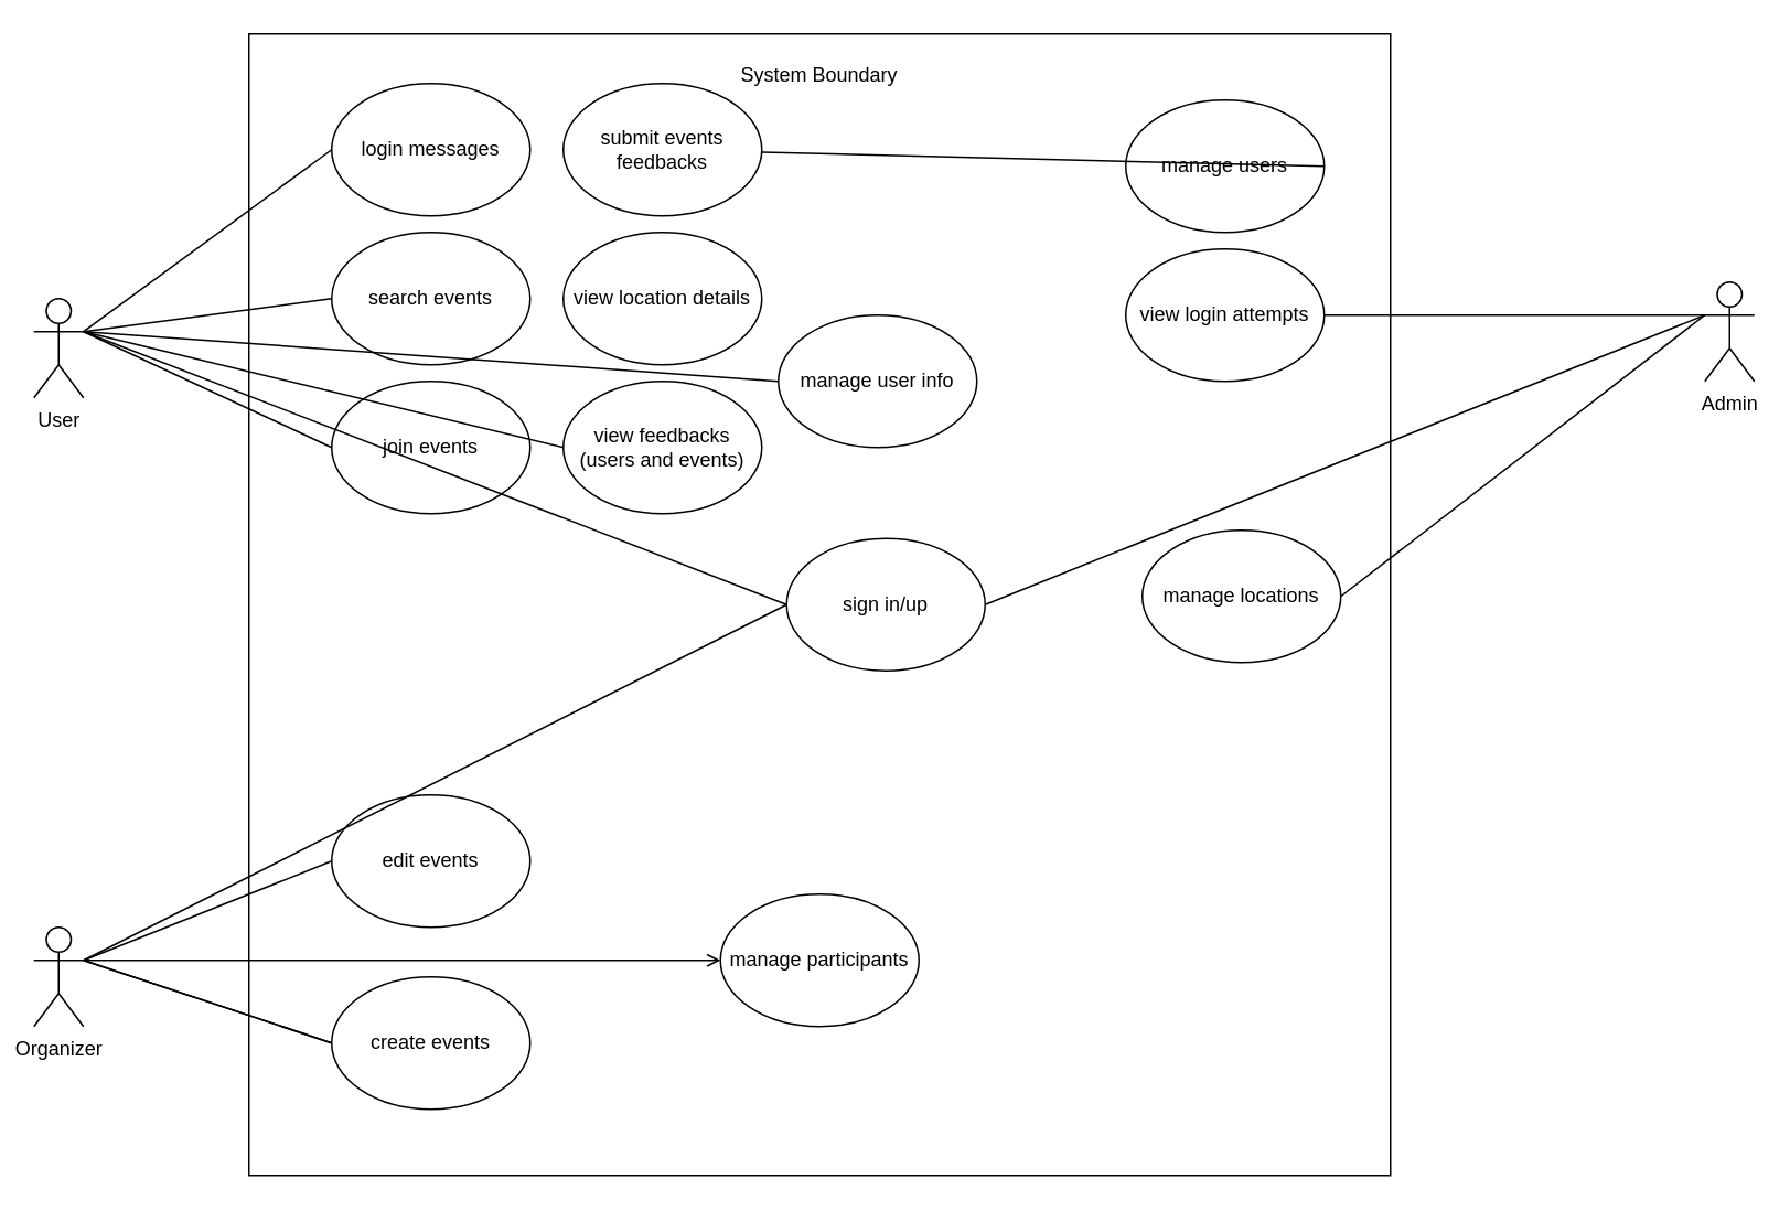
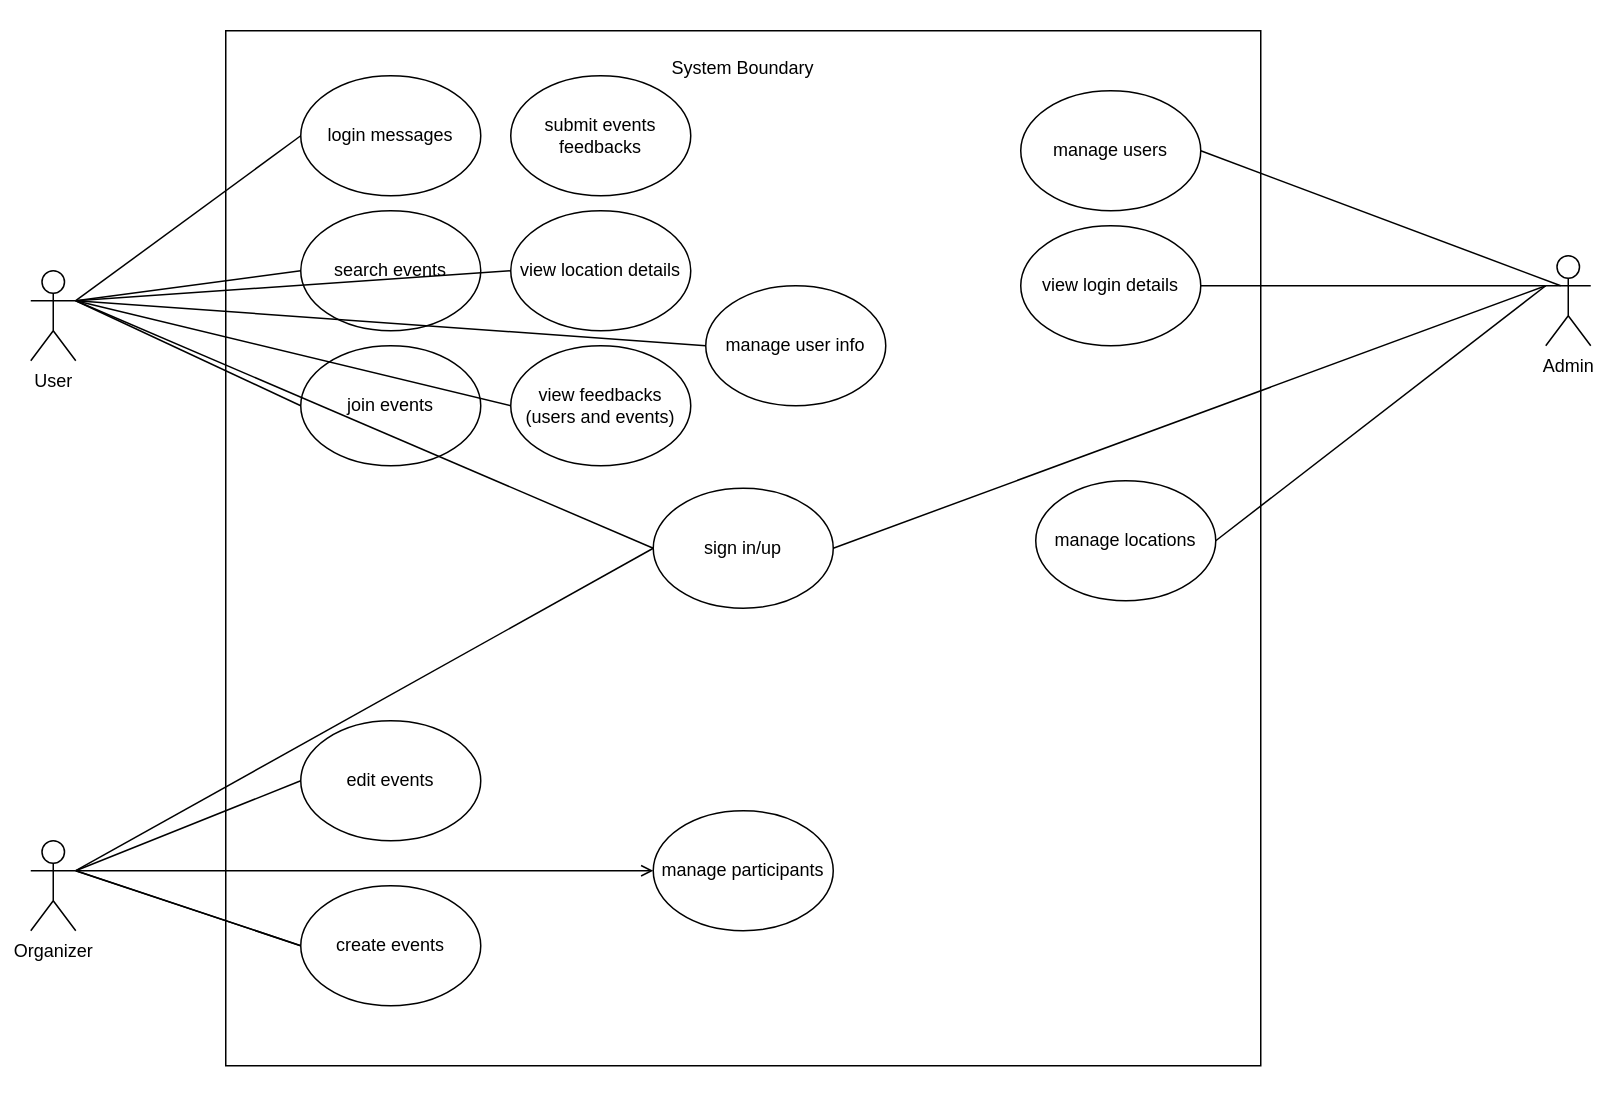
  <mxCell id="0" />
  <mxCell id="1" parent="0" />
  <mxCell id="2" value="" style="group;movable=1;resizable=1;rotatable=1;deletable=1;editable=1;locked=0;connectable=1;" vertex="1" connectable="0" parent="1"><mxGeometry x="150" y="20" width="690" height="690" as="geometry" /></mxCell>
  <mxCell id="3" value="" style="whiteSpace=wrap;html=1;aspect=fixed;movable=1;resizable=1;rotatable=1;deletable=1;editable=1;locked=0;connectable=1;" vertex="1" parent="2"><mxGeometry width="690" height="690" as="geometry" /></mxCell>
  <mxCell id="4" value="System Boundary" style="text;html=1;align=center;verticalAlign=middle;whiteSpace=wrap;rounded=0;movable=1;resizable=1;rotatable=1;deletable=1;editable=1;locked=0;connectable=1;" vertex="1" parent="2"><mxGeometry x="285" y="10" width="120" height="30" as="geometry" /></mxCell>
- <mxCell id="5" value="sign in/up" style="ellipse;whiteSpace=wrap;html=1;" vertex="1" parent="2"><mxGeometry x="325" y="305" width="120" height="80" as="geometry" /></mxCell>
+ <mxCell id="5" value="sign in/up" style="ellipse;whiteSpace=wrap;html=1;" vertex="1" parent="2"><mxGeometry x="285" y="305" width="120" height="80" as="geometry" /></mxCell>
  <mxCell id="6" value="search events" style="ellipse;whiteSpace=wrap;html=1;" vertex="1" parent="2"><mxGeometry x="50" y="120" width="120" height="80" as="geometry" /></mxCell>
  <mxCell id="7" value="join events" style="ellipse;whiteSpace=wrap;html=1;" vertex="1" parent="2"><mxGeometry x="50" y="210" width="120" height="80" as="geometry" /></mxCell>
  <mxCell id="8" value="login messages" style="ellipse;whiteSpace=wrap;html=1;" vertex="1" parent="2"><mxGeometry x="50" y="30" width="120" height="80" as="geometry" /></mxCell>
  <mxCell id="9" value="submit events feedbacks" style="ellipse;whiteSpace=wrap;html=1;" vertex="1" parent="2"><mxGeometry x="190" y="30" width="120" height="80" as="geometry" /></mxCell>
  <mxCell id="10" value="view location details" style="ellipse;whiteSpace=wrap;html=1;" vertex="1" parent="2"><mxGeometry x="190" y="120" width="120" height="80" as="geometry" /></mxCell>
  <mxCell id="11" value="edit&amp;nbsp;&lt;span style=&quot;background-color: initial;&quot;&gt;events&lt;/span&gt;" style="ellipse;whiteSpace=wrap;html=1;" vertex="1" parent="2"><mxGeometry x="50" y="460" width="120" height="80" as="geometry" /></mxCell>
  <mxCell id="12" value="manage p&lt;span style=&quot;background-color: initial;&quot;&gt;articipants&lt;/span&gt;" style="ellipse;whiteSpace=wrap;html=1;" vertex="1" parent="2"><mxGeometry x="285" y="520" width="120" height="80" as="geometry" /></mxCell>
  <mxCell id="13" value="manage users" style="ellipse;whiteSpace=wrap;html=1;" vertex="1" parent="2"><mxGeometry x="530" y="40" width="120" height="80" as="geometry" /></mxCell>
  <mxCell id="14" value="manage locations" style="ellipse;whiteSpace=wrap;html=1;" vertex="1" parent="2"><mxGeometry x="540" y="300" width="120" height="80" as="geometry" /></mxCell>
- <mxCell id="15" value="view login attempts" style="ellipse;whiteSpace=wrap;html=1;" vertex="1" parent="2"><mxGeometry x="530" y="130" width="120" height="80" as="geometry" /></mxCell>
+ <mxCell id="15" value="view login details" style="ellipse;whiteSpace=wrap;html=1;" vertex="1" parent="2"><mxGeometry x="530" y="130" width="120" height="80" as="geometry" /></mxCell>
  <mxCell id="16" value="view feedbacks (users and events)" style="ellipse;whiteSpace=wrap;html=1;" vertex="1" parent="2"><mxGeometry x="190" y="210" width="120" height="80" as="geometry" /></mxCell>
  <mxCell id="17" value="create events" style="ellipse;whiteSpace=wrap;html=1;" vertex="1" parent="2"><mxGeometry x="50" y="570" width="120" height="80" as="geometry" /></mxCell>
  <mxCell id="18" value="manage user info" style="ellipse;whiteSpace=wrap;html=1;" vertex="1" parent="2"><mxGeometry x="320" y="170" width="120" height="80" as="geometry" /></mxCell>
  <mxCell id="19" value="User" style="shape=umlActor;verticalLabelPosition=bottom;verticalAlign=top;html=1;outlineConnect=0;" vertex="1" parent="1"><mxGeometry x="20" y="180" width="30" height="60" as="geometry" /></mxCell>
  <mxCell id="20" value="Admin" style="shape=umlActor;verticalLabelPosition=bottom;verticalAlign=top;html=1;outlineConnect=0;" vertex="1" parent="1"><mxGeometry x="1030" y="170" width="30" height="60" as="geometry" /></mxCell>
  <mxCell id="21" value="Organizer" style="shape=umlActor;verticalLabelPosition=bottom;verticalAlign=top;html=1;outlineConnect=0;" vertex="1" parent="1"><mxGeometry x="20" y="560" width="30" height="60" as="geometry" /></mxCell>
  <mxCell id="22" value="" style="endArrow=none;html=1;rounded=0;exitX=1;exitY=0.333;exitDx=0;exitDy=0;exitPerimeter=0;entryX=0;entryY=0.5;entryDx=0;entryDy=0;" edge="1" parent="1" source="19" target="6"><mxGeometry width="50" height="50" relative="1" as="geometry"><mxPoint x="420" y="410" as="sourcePoint" /><mxPoint x="470" y="360" as="targetPoint" /></mxGeometry></mxCell>
  <mxCell id="23" value="" style="endArrow=none;html=1;rounded=0;entryX=1;entryY=0.333;entryDx=0;entryDy=0;entryPerimeter=0;exitX=0;exitY=0.5;exitDx=0;exitDy=0;" edge="1" parent="1" source="5" target="19"><mxGeometry width="50" height="50" relative="1" as="geometry"><mxPoint x="420" y="410" as="sourcePoint" /><mxPoint x="470" y="360" as="targetPoint" /></mxGeometry></mxCell>
  <mxCell id="24" value="" style="endArrow=none;html=1;rounded=0;exitX=1;exitY=0.333;exitDx=0;exitDy=0;exitPerimeter=0;entryX=0;entryY=0.5;entryDx=0;entryDy=0;" edge="1" parent="1" source="19" target="7"><mxGeometry width="50" height="50" relative="1" as="geometry"><mxPoint x="50" y="140" as="sourcePoint" /><mxPoint x="200" y="330" as="targetPoint" /></mxGeometry></mxCell>
  <mxCell id="25" value="" style="endArrow=none;html=1;rounded=0;entryX=0;entryY=0.5;entryDx=0;entryDy=0;exitX=1;exitY=0.333;exitDx=0;exitDy=0;exitPerimeter=0;" edge="1" parent="1" source="19" target="8"><mxGeometry width="50" height="50" relative="1" as="geometry"><mxPoint x="80" y="130" as="sourcePoint" /><mxPoint x="240" y="430" as="targetPoint" /></mxGeometry></mxCell>
+ <mxCell id="26" value="" style="endArrow=none;html=1;rounded=0;entryX=0;entryY=0.5;entryDx=0;entryDy=0;exitX=1;exitY=0.333;exitDx=0;exitDy=0;exitPerimeter=0;" edge="1" parent="1" source="19" target="10"><mxGeometry width="50" height="50" relative="1" as="geometry"><mxPoint x="100" y="140" as="sourcePoint" /><mxPoint x="500" y="230" as="targetPoint" /></mxGeometry></mxCell>
  <mxCell id="27" value="" style="endArrow=none;html=1;rounded=0;entryX=0;entryY=0.5;entryDx=0;entryDy=0;exitX=1;exitY=0.333;exitDx=0;exitDy=0;exitPerimeter=0;" edge="1" parent="1" source="19" target="16"><mxGeometry width="50" height="50" relative="1" as="geometry"><mxPoint x="60" y="170" as="sourcePoint" /><mxPoint x="500" y="330" as="targetPoint" /></mxGeometry></mxCell>
  <mxCell id="28" value="" style="endArrow=open;html=1;rounded=0;exitX=1;exitY=0.333;exitDx=0;exitDy=0;exitPerimeter=0;entryX=0;entryY=0.5;entryDx=0;entryDy=0;" edge="1" parent="1" source="21" target="12"><mxGeometry width="50" height="50" relative="1" as="geometry"><mxPoint x="420" y="410" as="sourcePoint" /><mxPoint x="470" y="360" as="targetPoint" /></mxGeometry></mxCell>
  <mxCell id="29" value="" style="endArrow=none;html=1;rounded=0;exitX=1;exitY=0.333;exitDx=0;exitDy=0;exitPerimeter=0;entryX=0;entryY=0.5;entryDx=0;entryDy=0;" edge="1" parent="1" source="21" target="17"><mxGeometry width="50" height="50" relative="1" as="geometry"><mxPoint x="80" y="490" as="sourcePoint" /><mxPoint x="240" y="130" as="targetPoint" /></mxGeometry></mxCell>
  <mxCell id="30" value="" style="endArrow=none;html=1;rounded=0;exitX=1;exitY=0.333;exitDx=0;exitDy=0;exitPerimeter=0;entryX=0;entryY=0.5;entryDx=0;entryDy=0;" edge="1" parent="1" source="21" target="11"><mxGeometry width="50" height="50" relative="1" as="geometry"><mxPoint x="80" y="490" as="sourcePoint" /><mxPoint x="240" y="230" as="targetPoint" /></mxGeometry></mxCell>
  <mxCell id="31" value="" style="endArrow=none;html=1;rounded=0;exitX=1;exitY=0.333;exitDx=0;exitDy=0;exitPerimeter=0;entryX=0;entryY=0.5;entryDx=0;entryDy=0;" edge="1" parent="1" source="21" target="5"><mxGeometry width="50" height="50" relative="1" as="geometry"><mxPoint x="60" y="590" as="sourcePoint" /><mxPoint x="240" y="230" as="targetPoint" /></mxGeometry></mxCell>
  <mxCell id="32" value="" style="endArrow=none;html=1;rounded=0;exitX=1;exitY=0.333;exitDx=0;exitDy=0;exitPerimeter=0;entryX=0;entryY=0.5;entryDx=0;entryDy=0;" edge="1" parent="1" source="21" target="17"><mxGeometry width="50" height="50" relative="1" as="geometry"><mxPoint x="50" y="580" as="sourcePoint" /><mxPoint x="490" y="630" as="targetPoint" /></mxGeometry></mxCell>
  <mxCell id="33" value="" style="endArrow=none;html=1;rounded=0;entryX=0;entryY=0.333;entryDx=0;entryDy=0;entryPerimeter=0;exitX=1;exitY=0.5;exitDx=0;exitDy=0;" edge="1" parent="1" source="14" target="20"><mxGeometry width="50" height="50" relative="1" as="geometry"><mxPoint x="420" y="360" as="sourcePoint" /><mxPoint x="470" y="310" as="targetPoint" /></mxGeometry></mxCell>
  <mxCell id="34" value="" style="endArrow=none;html=1;rounded=0;entryX=0;entryY=0.333;entryDx=0;entryDy=0;entryPerimeter=0;exitX=1;exitY=0.5;exitDx=0;exitDy=0;" edge="1" parent="1" source="15" target="20"><mxGeometry width="50" height="50" relative="1" as="geometry"><mxPoint x="810" y="530" as="sourcePoint" /><mxPoint x="930" y="170" as="targetPoint" /></mxGeometry></mxCell>
- <mxCell id="35" value="" style="endArrow=none;html=1;rounded=0;exitX=1;exitY=0.5;exitDx=0;exitDy=0;" edge="1" parent="1" source="13" target="9"><mxGeometry width="50" height="50" relative="1" as="geometry"><mxPoint x="820" y="310" as="sourcePoint" /><mxPoint x="930" y="170" as="targetPoint" /></mxGeometry></mxCell>
+ <mxCell id="35" value="" style="endArrow=none;html=1;rounded=0;entryX=0.333;entryY=0.333;entryDx=0;entryDy=0;entryPerimeter=0;exitX=1;exitY=0.5;exitDx=0;exitDy=0;" edge="1" parent="1" source="13" target="20"><mxGeometry width="50" height="50" relative="1" as="geometry"><mxPoint x="820" y="310" as="sourcePoint" /><mxPoint x="930" y="170" as="targetPoint" /></mxGeometry></mxCell>
  <mxCell id="36" value="" style="endArrow=none;html=1;rounded=0;entryX=0;entryY=0.333;entryDx=0;entryDy=0;entryPerimeter=0;exitX=1;exitY=0.5;exitDx=0;exitDy=0;" edge="1" parent="1" source="5" target="20"><mxGeometry width="50" height="50" relative="1" as="geometry"><mxPoint x="960" y="380" as="sourcePoint" /><mxPoint x="940" y="170" as="targetPoint" /></mxGeometry></mxCell>
  <mxCell id="37" value="" style="endArrow=none;html=1;rounded=0;entryX=0;entryY=0.5;entryDx=0;entryDy=0;exitX=1;exitY=0.333;exitDx=0;exitDy=0;exitPerimeter=0;" edge="1" parent="1" source="19" target="18"><mxGeometry width="50" height="50" relative="1" as="geometry"><mxPoint x="60" y="210" as="sourcePoint" /><mxPoint x="350" y="190" as="targetPoint" /></mxGeometry></mxCell>
